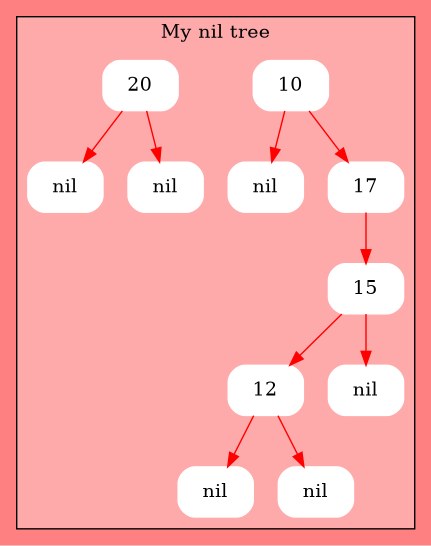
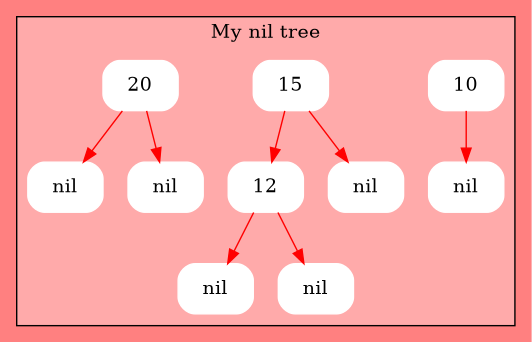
  digraph {
    bgcolor="#ff8080"
    rankdir=UD
    node [color=white shape=Mrecord style=filled]
    edge [color="#FF0000" fontcolor=blue fontsize=15 weight=4]
    n1 [label=10]
    n2 [label=nil]
-   n3 [label=17]
    n4 [label=15]
    n5 [label=20]
    n6 [label=12]
    n7 [label=nil]
    n8 [label=nil]
    n9 [label=nil]
    n10 [label=nil]
    n11 [label=nil]
    subgraph cluster_1 {
      bgcolor="#ffAAAA"
      height=20
      label="My nil tree"
      style=filled
      n1
      n2
-     n3
      n4
      n5
      n6
      n7
      n8
      n9
      n10
      n11
    }
    n1 -> n2 [weight=2]
-   n1 -> n3 [weight=2]
-   n3 -> n4 [weight=3]
    n4 -> n6
    n4 -> n7
    n5 -> n10
    n5 -> n11
    n6 -> n8 [weight=5]
    n6 -> n9 [weight=5]
  }
